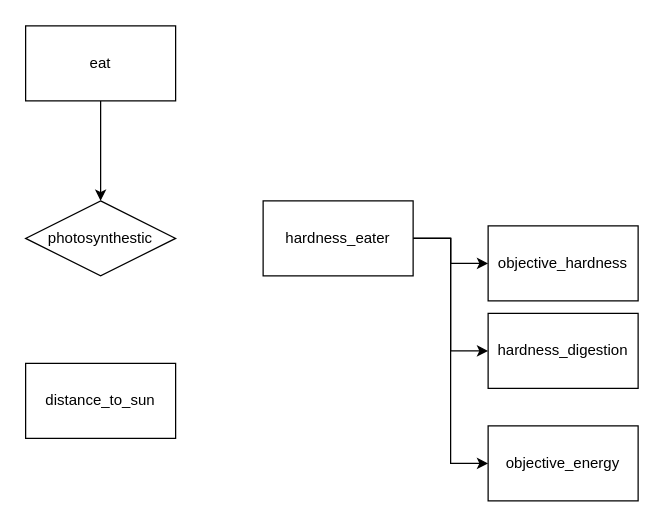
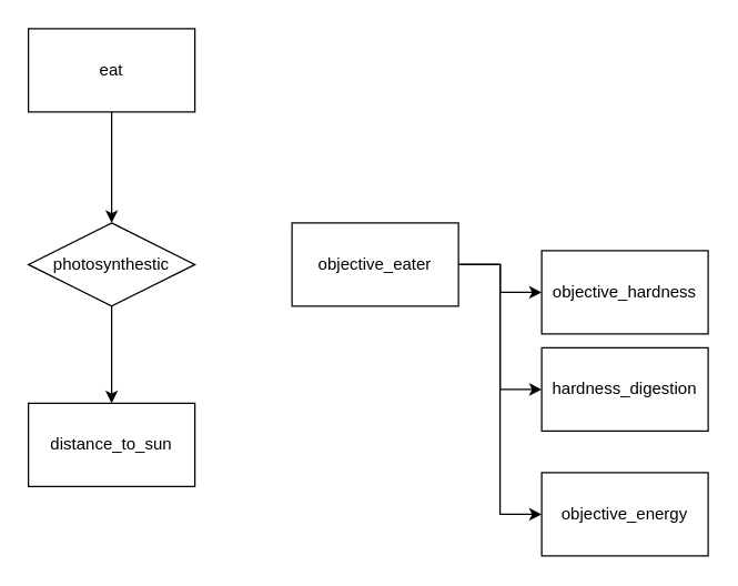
  <mxCell id="0" />
  <mxCell id="1" parent="0" />
  <mxCell id="2" value="" style="edgeStyle=orthogonalEdgeStyle;rounded=0;orthogonalLoop=1;jettySize=auto;html=1;" parent="1" source="3" target="5" edge="1"><mxGeometry relative="1" as="geometry" /></mxCell>
  <mxCell id="3" value="eat" style="rounded=0;whiteSpace=wrap;html=1;" parent="1" vertex="1"><mxGeometry x="20" y="20" width="120" height="60" as="geometry" /></mxCell>
+ <mxCell id="4" style="edgeStyle=orthogonalEdgeStyle;rounded=0;orthogonalLoop=1;jettySize=auto;html=1;" parent="1" source="5" target="6" edge="1"><mxGeometry relative="1" as="geometry" /></mxCell>
  <mxCell id="5" value="photosynthestic" style="rhombus;whiteSpace=wrap;html=1;" parent="1" vertex="1"><mxGeometry x="20" y="160" width="120" height="60" as="geometry" /></mxCell>
  <mxCell id="6" value="distance_to_sun" style="rounded=0;whiteSpace=wrap;html=1;" parent="1" vertex="1"><mxGeometry x="20" y="290" width="120" height="60" as="geometry" /></mxCell>
  <mxCell id="7" value="hardness_digestion" style="rounded=0;whiteSpace=wrap;html=1;" parent="1" vertex="1"><mxGeometry x="390" y="250" width="120" height="60" as="geometry" /></mxCell>
  <mxCell id="8" style="edgeStyle=orthogonalEdgeStyle;rounded=0;orthogonalLoop=1;jettySize=auto;html=1;" parent="1" source="11" target="12" edge="1"><mxGeometry relative="1" as="geometry" /></mxCell>
  <mxCell id="9" style="edgeStyle=orthogonalEdgeStyle;rounded=0;orthogonalLoop=1;jettySize=auto;html=1;entryX=0;entryY=0.5;entryDx=0;entryDy=0;" parent="1" source="11" target="7" edge="1"><mxGeometry relative="1" as="geometry" /></mxCell>
  <mxCell id="10" style="edgeStyle=orthogonalEdgeStyle;rounded=0;orthogonalLoop=1;jettySize=auto;html=1;entryX=0;entryY=0.5;entryDx=0;entryDy=0;" parent="1" source="11" target="13" edge="1"><mxGeometry relative="1" as="geometry" /></mxCell>
- <mxCell id="11" value="hardness_eater" style="rounded=0;whiteSpace=wrap;html=1;" parent="1" vertex="1"><mxGeometry x="210" y="160" width="120" height="60" as="geometry" /></mxCell>
+ <mxCell id="11" value="objective_eater" style="rounded=0;whiteSpace=wrap;html=1;" parent="1" vertex="1"><mxGeometry x="210" y="160" width="120" height="60" as="geometry" /></mxCell>
  <mxCell id="12" value="objective_hardness" style="rounded=0;whiteSpace=wrap;html=1;" parent="1" vertex="1"><mxGeometry x="390" y="180" width="120" height="60" as="geometry" /></mxCell>
  <mxCell id="13" value="objective_energy" style="rounded=0;whiteSpace=wrap;html=1;" parent="1" vertex="1"><mxGeometry x="390" y="340" width="120" height="60" as="geometry" /></mxCell>
